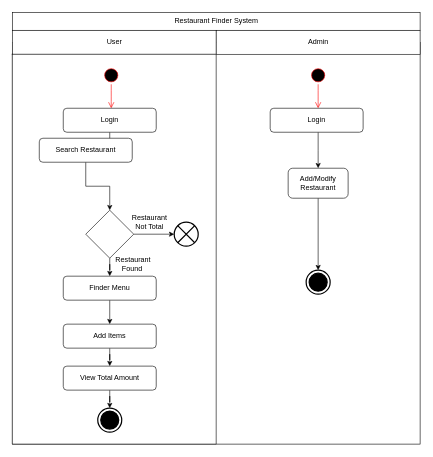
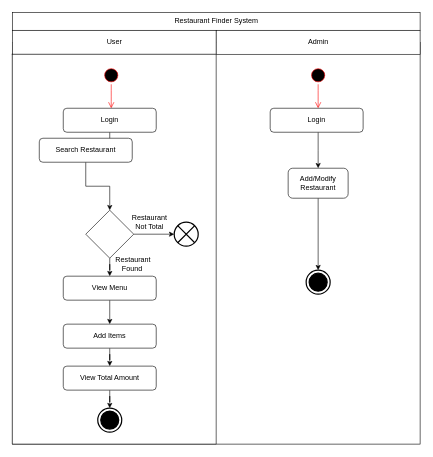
  <mxCell id="0" />
  <mxCell id="1" parent="0" />
  <mxCell id="2" value="Restaurant Finder System" style="html=1;dashed=0;whitespace=wrap;" vertex="1" parent="1"><mxGeometry x="20" y="20" width="680" height="30" as="geometry" /></mxCell>
  <mxCell id="3" value="" style="html=1;dashed=0;whitespace=wrap;" vertex="1" parent="1"><mxGeometry x="20" y="70" width="680" height="670" as="geometry" /></mxCell>
  <mxCell id="4" value="User" style="html=1;dashed=0;whitespace=wrap;" vertex="1" parent="1"><mxGeometry x="20" y="50" width="340" height="40" as="geometry" /></mxCell>
  <mxCell id="5" value="Admin" style="html=1;dashed=0;whitespace=wrap;" vertex="1" parent="1"><mxGeometry x="360" y="50" width="340" height="40" as="geometry" /></mxCell>
  <mxCell id="6" value="" style="shape=table;html=1;whiteSpace=wrap;startSize=0;container=1;collapsible=0;childLayout=tableLayout;" vertex="1" parent="1"><mxGeometry x="20" y="90" width="340" height="650" as="geometry" /></mxCell>
  <mxCell id="7" value="" style="shape=partialRectangle;html=1;whiteSpace=wrap;collapsible=0;dropTarget=0;pointerEvents=0;fillColor=none;top=0;left=0;bottom=0;right=0;points=[[0,0.5],[1,0.5]];portConstraint=eastwest;" vertex="1" parent="6"><mxGeometry width="340" height="650" as="geometry" /></mxCell>
  <mxCell id="8" value="" style="shape=partialRectangle;html=1;whiteSpace=wrap;connectable=0;overflow=hidden;fillColor=none;top=0;left=0;bottom=0;right=0;" vertex="1" parent="7"><mxGeometry width="340" height="650" as="geometry" /></mxCell>
  <mxCell id="9" value="" style="ellipse;html=1;shape=startState;fillColor=#000000;strokeColor=#ff0000;" vertex="1" parent="1"><mxGeometry x="170" y="110" width="30" height="30" as="geometry" /></mxCell>
  <mxCell id="10" value="" style="edgeStyle=orthogonalEdgeStyle;html=1;verticalAlign=bottom;endArrow=open;endSize=8;strokeColor=#ff0000;" edge="1" source="9" parent="1"><mxGeometry relative="1" as="geometry"><mxPoint x="185" y="180" as="targetPoint" /></mxGeometry></mxCell>
  <mxCell id="11" style="edgeStyle=orthogonalEdgeStyle;rounded=0;orthogonalLoop=1;jettySize=auto;html=1;" edge="1" parent="1" source="12" target="14"><mxGeometry relative="1" as="geometry" /></mxCell>
  <mxCell id="12" value="Login" style="shape=rect;html=1;rounded=1;whiteSpace=wrap;align=center;" vertex="1" parent="1"><mxGeometry x="105" y="180" width="155" height="40" as="geometry" /></mxCell>
  <mxCell id="13" style="edgeStyle=orthogonalEdgeStyle;rounded=0;orthogonalLoop=1;jettySize=auto;html=1;" edge="1" parent="1" source="14" target="17"><mxGeometry relative="1" as="geometry" /></mxCell>
  <mxCell id="14" value="Search Restaurant" style="shape=rect;html=1;rounded=1;whiteSpace=wrap;align=center;" vertex="1" parent="1"><mxGeometry x="65" y="230" width="155" height="40" as="geometry" /></mxCell>
  <mxCell id="15" style="edgeStyle=orthogonalEdgeStyle;rounded=0;orthogonalLoop=1;jettySize=auto;html=1;entryX=0;entryY=0.5;entryDx=0;entryDy=0;entryPerimeter=0;" edge="1" parent="1" source="17" target="19"><mxGeometry relative="1" as="geometry" /></mxCell>
  <mxCell id="16" style="edgeStyle=orthogonalEdgeStyle;rounded=0;orthogonalLoop=1;jettySize=auto;html=1;entryX=0.5;entryY=0;entryDx=0;entryDy=0;" edge="1" parent="1" source="17" target="22"><mxGeometry relative="1" as="geometry" /></mxCell>
  <mxCell id="17" value="" style="rhombus;whiteSpace=wrap;html=1;" vertex="1" parent="1"><mxGeometry x="142.5" y="350" width="80" height="80" as="geometry" /></mxCell>
  <mxCell id="18" style="edgeStyle=orthogonalEdgeStyle;rounded=0;orthogonalLoop=1;jettySize=auto;html=1;exitX=0.5;exitY=1;exitDx=0;exitDy=0;" edge="1" parent="1" source="14" target="14"><mxGeometry relative="1" as="geometry" /></mxCell>
  <mxCell id="19" value="" style="html=1;shape=mxgraph.sysml.flowFinal;strokeWidth=2;verticalLabelPosition=bottom;verticalAlignment=top;" vertex="1" parent="1"><mxGeometry x="290" y="370" width="40" height="40" as="geometry" /></mxCell>
  <mxCell id="20" value="Restaurant&lt;br&gt;Not Total" style="text;html=1;strokeColor=none;fillColor=none;align=center;verticalAlign=middle;whiteSpace=wrap;rounded=0;" vertex="1" parent="1"><mxGeometry x="229" y="360" width="40" height="20" as="geometry" /></mxCell>
  <mxCell id="21" style="edgeStyle=orthogonalEdgeStyle;rounded=0;orthogonalLoop=1;jettySize=auto;html=1;entryX=0.5;entryY=0;entryDx=0;entryDy=0;" edge="1" parent="1" source="22" target="24"><mxGeometry relative="1" as="geometry" /></mxCell>
- <mxCell id="22" value="Finder Menu" style="shape=rect;html=1;rounded=1;whiteSpace=wrap;align=center;" vertex="1" parent="1"><mxGeometry x="105" y="460" width="155" height="40" as="geometry" /></mxCell>
+ <mxCell id="22" value="View Menu" style="shape=rect;html=1;rounded=1;whiteSpace=wrap;align=center;" vertex="1" parent="1"><mxGeometry x="105" y="460" width="155" height="40" as="geometry" /></mxCell>
  <mxCell id="23" style="edgeStyle=orthogonalEdgeStyle;rounded=0;orthogonalLoop=1;jettySize=auto;html=1;entryX=0.5;entryY=0;entryDx=0;entryDy=0;" edge="1" parent="1" source="24" target="26"><mxGeometry relative="1" as="geometry" /></mxCell>
  <mxCell id="24" value="Add Items" style="shape=rect;html=1;rounded=1;whiteSpace=wrap;align=center;" vertex="1" parent="1"><mxGeometry x="105" y="540" width="155" height="40" as="geometry" /></mxCell>
  <mxCell id="25" style="edgeStyle=orthogonalEdgeStyle;rounded=0;orthogonalLoop=1;jettySize=auto;html=1;" edge="1" parent="1" source="26" target="27"><mxGeometry relative="1" as="geometry" /></mxCell>
  <mxCell id="26" value="View Total Amount" style="shape=rect;html=1;rounded=1;whiteSpace=wrap;align=center;" vertex="1" parent="1"><mxGeometry x="105" y="610" width="155" height="40" as="geometry" /></mxCell>
  <mxCell id="27" value="" style="html=1;shape=mxgraph.sysml.actFinal;strokeWidth=2;verticalLabelPosition=bottom;verticalAlignment=top;" vertex="1" parent="1"><mxGeometry x="162.5" y="680" width="40" height="40" as="geometry" /></mxCell>
  <mxCell id="28" value="&amp;nbsp;Restaurant Found" style="text;html=1;strokeColor=none;fillColor=none;align=center;verticalAlign=middle;whiteSpace=wrap;rounded=0;" vertex="1" parent="1"><mxGeometry x="200" y="430" width="40" height="20" as="geometry" /></mxCell>
  <mxCell id="29" value="" style="ellipse;html=1;shape=startState;fillColor=#000000;strokeColor=#ff0000;" vertex="1" parent="1"><mxGeometry x="515" y="110" width="30" height="30" as="geometry" /></mxCell>
  <mxCell id="30" value="" style="edgeStyle=orthogonalEdgeStyle;html=1;verticalAlign=bottom;endArrow=open;endSize=8;strokeColor=#ff0000;" edge="1" source="29" parent="1"><mxGeometry relative="1" as="geometry"><mxPoint x="530" y="180" as="targetPoint" /></mxGeometry></mxCell>
  <mxCell id="31" style="edgeStyle=orthogonalEdgeStyle;rounded=0;orthogonalLoop=1;jettySize=auto;html=1;entryX=0.5;entryY=0;entryDx=0;entryDy=0;" edge="1" parent="1" source="32" target="34"><mxGeometry relative="1" as="geometry"><Array as="points"><mxPoint x="530" y="250" /><mxPoint x="530" y="250" /></Array></mxGeometry></mxCell>
  <mxCell id="32" value="Login" style="shape=rect;html=1;rounded=1;whiteSpace=wrap;align=center;" vertex="1" parent="1"><mxGeometry x="450" y="180" width="155" height="40" as="geometry" /></mxCell>
  <mxCell id="33" style="edgeStyle=orthogonalEdgeStyle;rounded=0;orthogonalLoop=1;jettySize=auto;html=1;" edge="1" parent="1" source="34" target="35"><mxGeometry relative="1" as="geometry" /></mxCell>
  <mxCell id="34" value="Add/Modify Restaurant" style="shape=rect;html=1;rounded=1;whiteSpace=wrap;align=center;" vertex="1" parent="1"><mxGeometry x="480" y="280" width="100" height="50" as="geometry" /></mxCell>
  <mxCell id="35" value="" style="html=1;shape=mxgraph.sysml.actFinal;strokeWidth=2;verticalLabelPosition=bottom;verticalAlignment=top;" vertex="1" parent="1"><mxGeometry x="510" y="450" width="40" height="40" as="geometry" /></mxCell>
  <mxCell id="36" style="edgeStyle=orthogonalEdgeStyle;rounded=0;orthogonalLoop=1;jettySize=auto;html=1;exitX=0.5;exitY=1;exitDx=0;exitDy=0;" edge="1" parent="1" source="32" target="32"><mxGeometry relative="1" as="geometry" /></mxCell>
